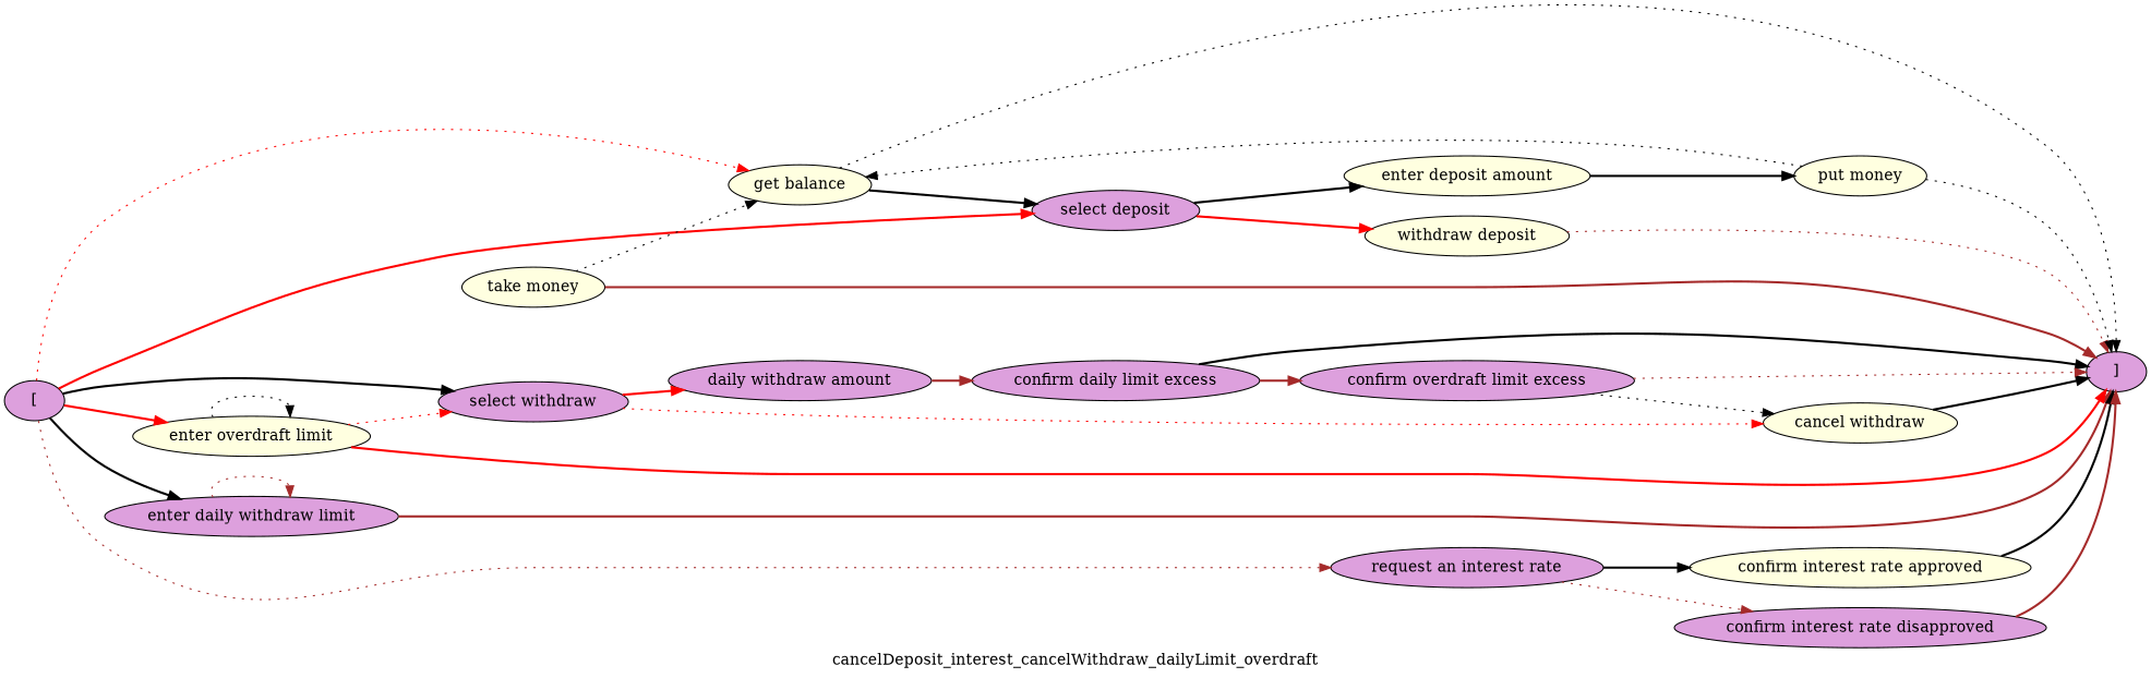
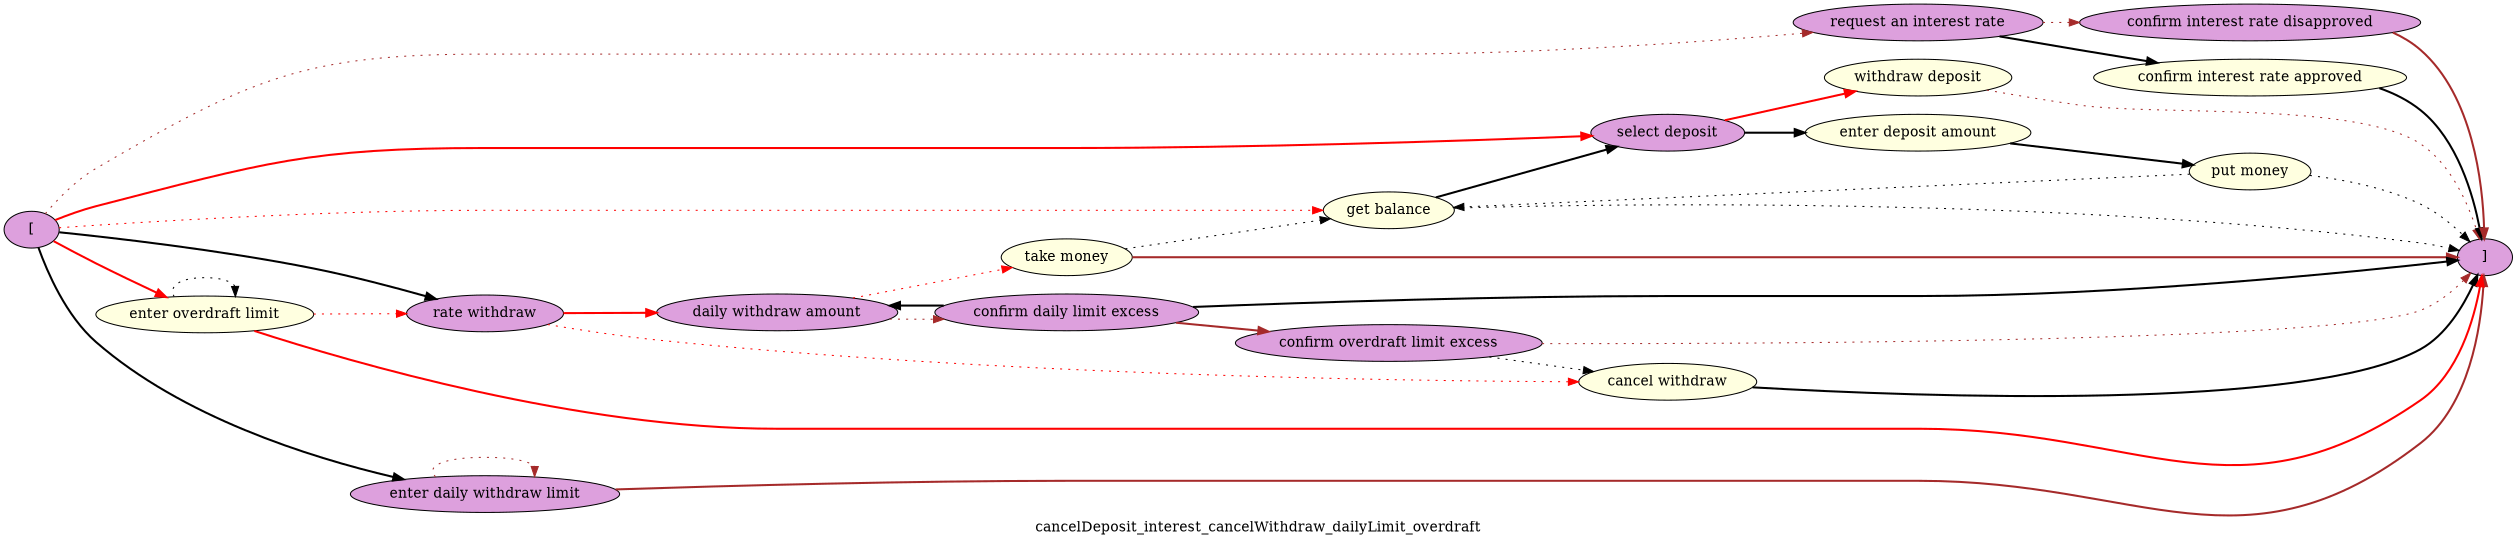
  digraph {
    label=cancelDeposit_interest_cancelWithdraw_dailyLimit_overdraft
    rankdir=LR
    node [fillcolor=plum style=filled]
    edge [color=black style=bold]
    n1 [fillcolor=lightyellow label="get balance"]
    n2 [label="]"]
    n3 [label="select deposit"]
    n4 [fillcolor=lightyellow label="enter deposit amount"]
    n5 [fillcolor=lightyellow label="withdraw deposit"]
-   n6 [label="select withdraw"]
+   n6 [label="rate withdraw"]
    n7 [label="daily withdraw amount"]
    n8 [fillcolor=lightyellow label="cancel withdraw"]
    n9 [label="["]
    n10 [label="request an interest rate"]
    n11 [label="enter daily withdraw limit"]
    n12 [fillcolor=lightyellow label="enter overdraft limit"]
    n13 [fillcolor=lightyellow label="confirm interest rate approved"]
    n14 [label="confirm interest rate disapproved"]
    n15 [fillcolor=lightyellow label="put money"]
    n16 [fillcolor=lightyellow label="take money"]
    n17 [label="confirm daily limit excess"]
    n18 [label="confirm overdraft limit excess"]
    n1 -> n2 [style=dotted]
    n1 -> n3
    n3 -> n4
    n3 -> n5 [color=red]
    n4 -> n15
    n5 -> n2 [color=brown style=dotted]
    n6 -> n7 [color=red]
    n6 -> n8 [color=red style=dotted]
-   n7 -> n17 [color=brown]
+   n7 -> n16 [color=red style=dotted]
+   n7 -> n17 [color=brown style=dotted]
    n8 -> n2
    n9 -> n1 [color=red style=dotted]
    n9 -> n3 [color=red]
    n9 -> n6
    n9 -> n10 [color=brown style=dotted]
    n9 -> n11
    n9 -> n12 [color=red]
    n10 -> n13
    n10 -> n14 [color=brown style=dotted]
    n11 -> n2 [color=brown]
    n11 -> n11 [color=brown style=dotted]
    n12 -> n2 [color=red]
    n12 -> n6 [color=red style=dotted]
    n12 -> n12 [style=dotted]
    n13 -> n2
    n14 -> n2 [color=brown]
    n15 -> n1 [style=dotted]
    n15 -> n2 [style=dotted]
    n16 -> n1 [style=dotted]
    n16 -> n2 [color=brown]
    n17 -> n2
+   n17 -> n7
    n17 -> n18 [color=brown]
    n18 -> n2 [color=brown style=dotted]
    n18 -> n8 [style=dotted]
  }
